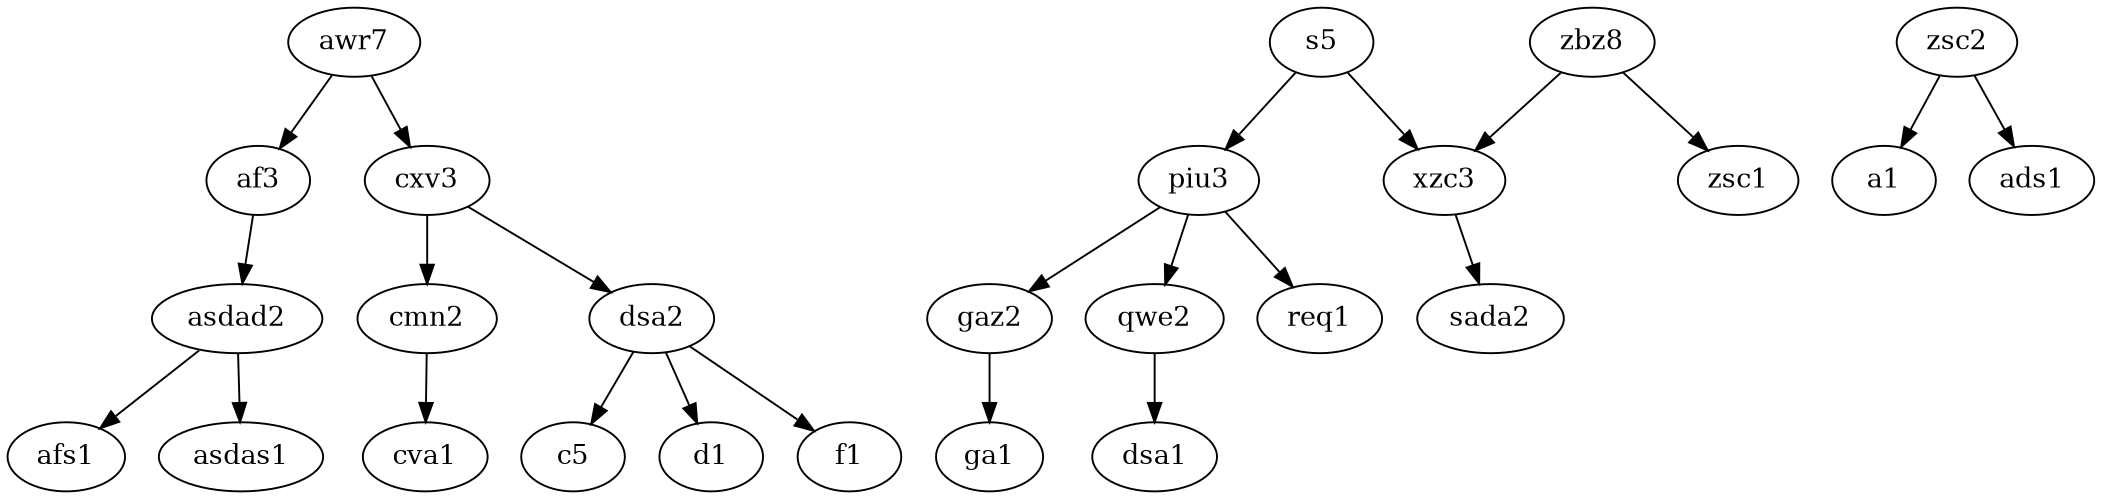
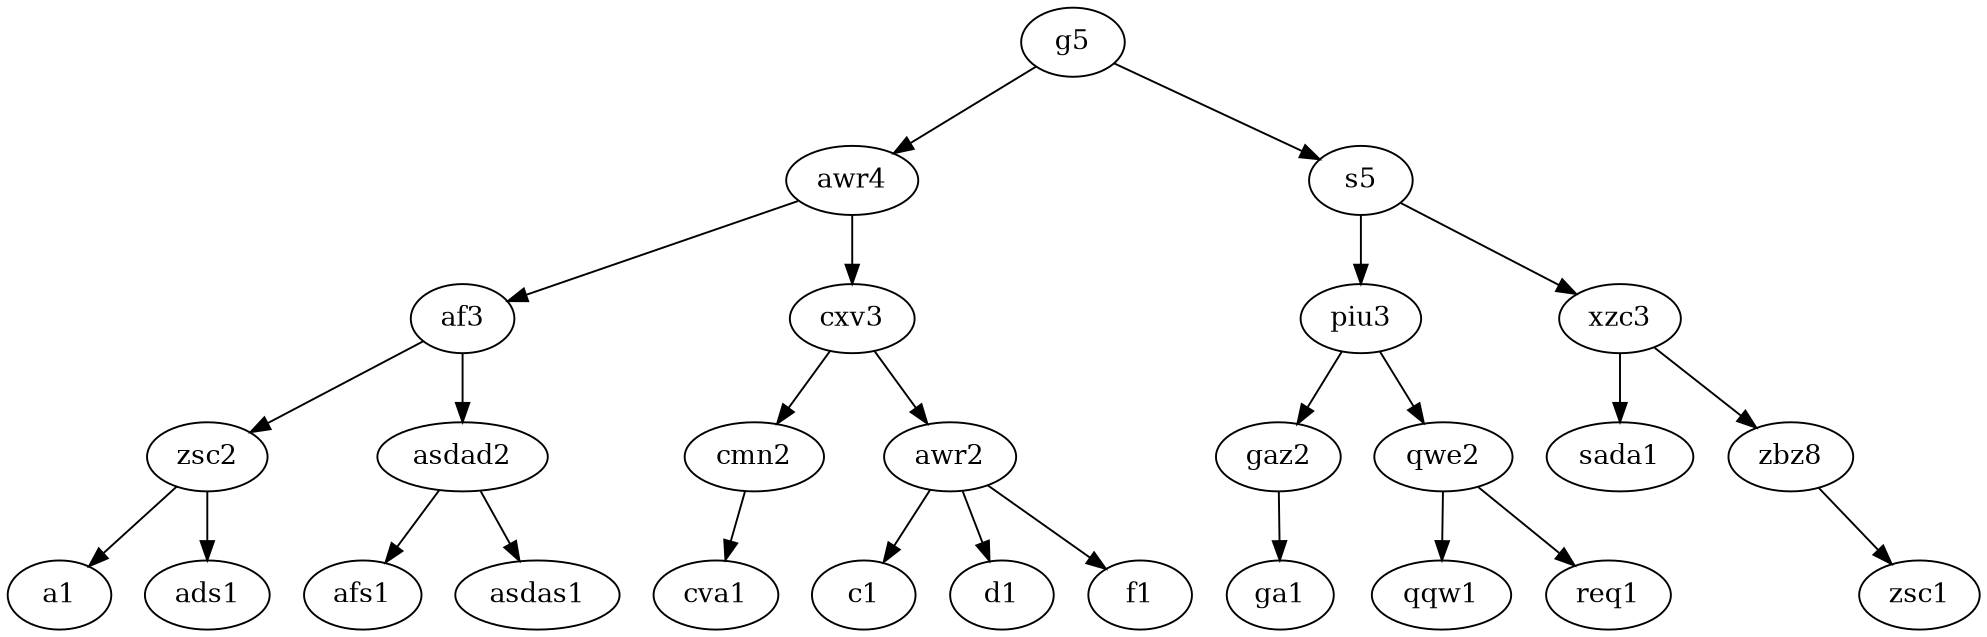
  digraph {
-   awr4 [label=awr7]
+   g5
+   awr4
    n3 [label=s5]
    af3
    cxv3
    piu3
    xzc3
    n8 [label=zsc2]
    asdad2
    cmn2
-   dsa2
+   dsa2 [label=awr2]
    a1
    ads1
    afs1
    asdas1
    cva1
-   c1 [label=c5]
+   c1
    d1
    f1
    gaz2
    qwe2
-   sada1 [label=sada2]
+   sada1
    n23 [label=zbz8]
    ga1
-   qqw1 [label=dsa1]
+   qqw1
    req1
    n27 [label=0 style=invis]
    zsc1
+   g5 -> awr4
+   g5 -> n3
    awr4 -> af3
    awr4 -> cxv3
    n3 -> piu3
    n3 -> xzc3
+   af3 -> n8
    af3 -> asdad2
    cxv3 -> cmn2
    cxv3 -> dsa2
    piu3 -> gaz2
    piu3 -> qwe2
    xzc3 -> sada1
-   n23 -> xzc3
+   xzc3 -> n23
    n8 -> a1
    n8 -> ads1
    asdad2 -> afs1
    asdad2 -> asdas1
    cmn2 -> cva1
    dsa2 -> c1
    dsa2 -> d1
    dsa2 -> f1
    gaz2 -> ga1
    qwe2 -> qqw1
-   piu3 -> req1
+   qwe2 -> req1
    n23 -> n27 [style=invis]
    n23 -> zsc1
  }
